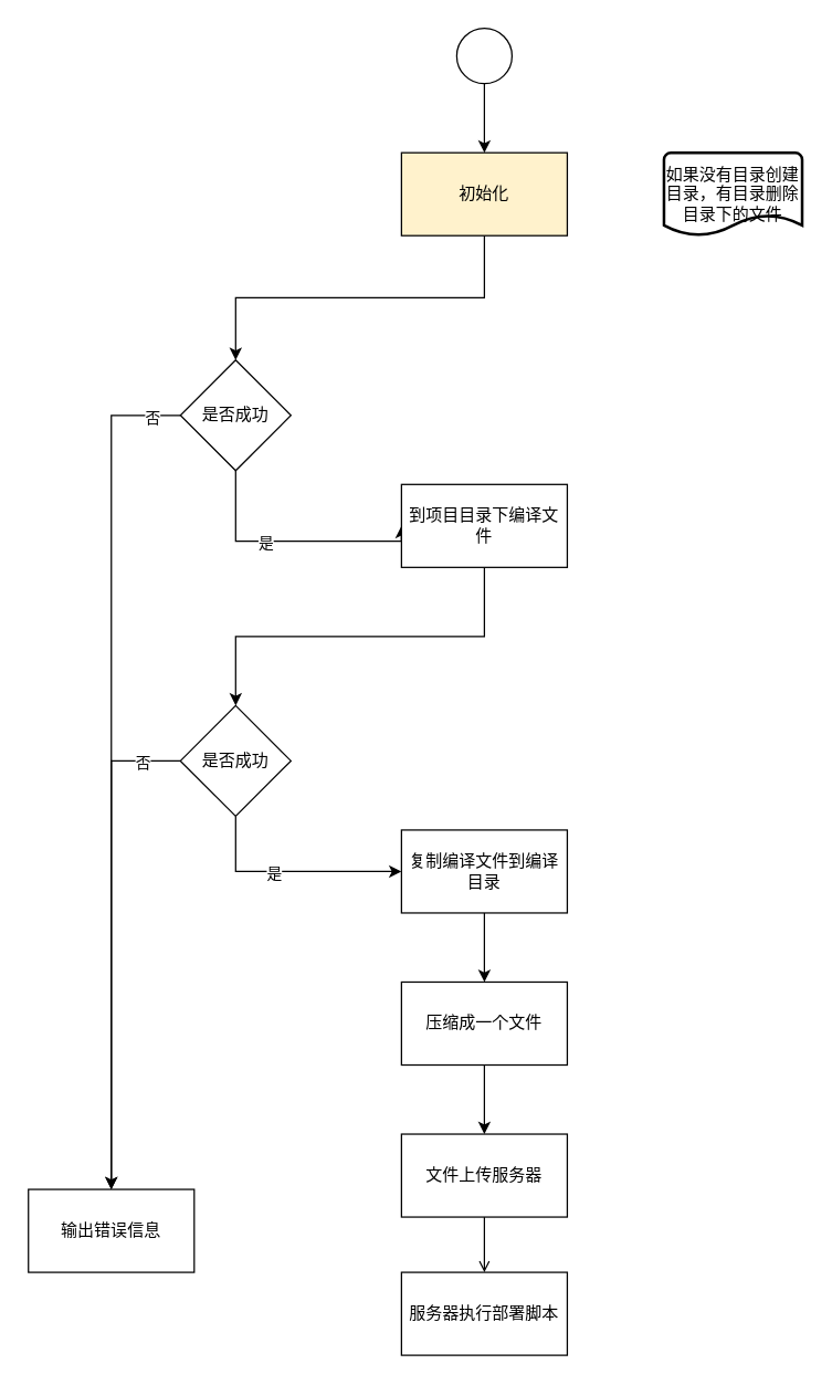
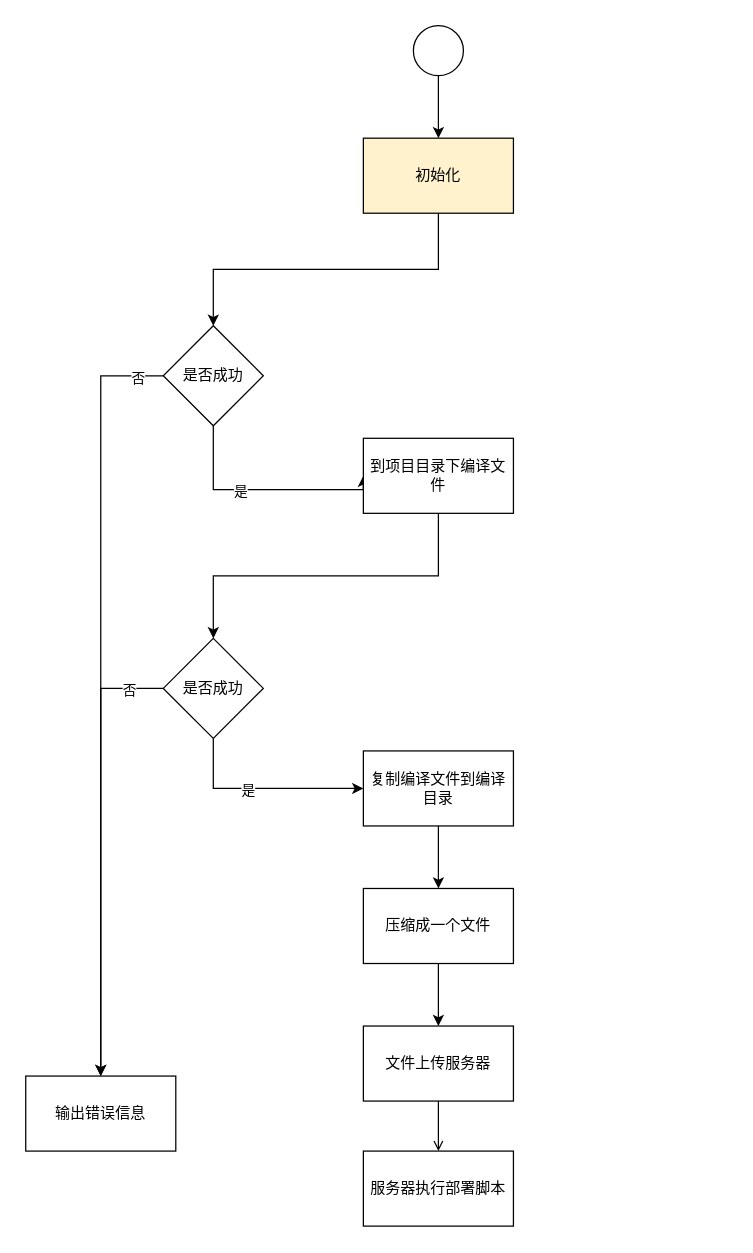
  <mxCell id="0" />
  <mxCell id="1" parent="0" />
  <mxCell id="2" value="" style="edgeStyle=orthogonalEdgeStyle;rounded=0;orthogonalLoop=1;jettySize=auto;html=1;" edge="1" parent="1" source="3" target="5"><mxGeometry relative="1" as="geometry" /></mxCell>
  <mxCell id="3" value="" style="verticalLabelPosition=bottom;verticalAlign=top;html=1;shape=mxgraph.flowchart.on-page_reference;" vertex="1" parent="1"><mxGeometry x="330" y="20" width="40" height="40" as="geometry" /></mxCell>
  <mxCell id="4" value="" style="edgeStyle=orthogonalEdgeStyle;rounded=0;orthogonalLoop=1;jettySize=auto;html=1;exitX=0.5;exitY=1;exitDx=0;exitDy=0;" edge="1" parent="1" source="5" target="10"><mxGeometry relative="1" as="geometry" /></mxCell>
  <mxCell id="5" value="初始化" style="whiteSpace=wrap;html=1;verticalAlign=middle;fillColor=#fff2cc;" vertex="1" parent="1"><mxGeometry x="290" y="110" width="120" height="60" as="geometry" /></mxCell>
  <mxCell id="6" value="" style="edgeStyle=orthogonalEdgeStyle;rounded=0;orthogonalLoop=1;jettySize=auto;html=1;entryX=0;entryY=0.5;entryDx=0;entryDy=0;exitX=0.5;exitY=1;exitDx=0;exitDy=0;" edge="1" parent="1" source="10" target="12"><mxGeometry relative="1" as="geometry"><Array as="points"><mxPoint x="170" y="391" /></Array></mxGeometry></mxCell>
  <mxCell id="7" value="是" style="edgeLabel;html=1;align=center;verticalAlign=middle;resizable=0;points=[];" vertex="1" connectable="0" parent="6"><mxGeometry x="-0.213" y="-1" relative="1" as="geometry"><mxPoint as="offset" /></mxGeometry></mxCell>
  <mxCell id="8" style="edgeStyle=orthogonalEdgeStyle;rounded=0;orthogonalLoop=1;jettySize=auto;html=1;entryX=0.5;entryY=0;entryDx=0;entryDy=0;" edge="1" parent="1" source="10" target="26"><mxGeometry relative="1" as="geometry"><mxPoint x="80" y="860" as="targetPoint" /><Array as="points"><mxPoint x="80" y="300" /></Array></mxGeometry></mxCell>
  <mxCell id="9" value="否" style="edgeLabel;html=1;align=center;verticalAlign=middle;resizable=0;points=[];" vertex="1" connectable="0" parent="8"><mxGeometry x="-0.931" y="1" relative="1" as="geometry"><mxPoint as="offset" /></mxGeometry></mxCell>
  <mxCell id="10" value="是否成功" style="rhombus;whiteSpace=wrap;html=1;" vertex="1" parent="1"><mxGeometry x="130" y="260" width="80" height="80" as="geometry" /></mxCell>
  <mxCell id="11" value="" style="edgeStyle=orthogonalEdgeStyle;rounded=0;orthogonalLoop=1;jettySize=auto;html=1;exitX=0.5;exitY=1;exitDx=0;exitDy=0;" edge="1" parent="1" source="12" target="18"><mxGeometry relative="1" as="geometry" /></mxCell>
  <mxCell id="12" value="到项目目录下编译文件" style="whiteSpace=wrap;html=1;" vertex="1" parent="1"><mxGeometry x="290" y="350" width="120" height="60" as="geometry" /></mxCell>
- <mxCell id="13" value="如果没有目录创建目录，有目录删除目录下的文件" style="strokeWidth=2;html=1;shape=mxgraph.flowchart.document2;whiteSpace=wrap;size=0.25;" vertex="1" parent="1"><mxGeometry x="480" y="110" width="100" height="60" as="geometry" /></mxCell>
  <mxCell id="14" value="" style="edgeStyle=orthogonalEdgeStyle;rounded=0;orthogonalLoop=1;jettySize=auto;html=1;entryX=0;entryY=0.5;entryDx=0;entryDy=0;" edge="1" parent="1" source="18" target="20"><mxGeometry relative="1" as="geometry"><mxPoint x="250" y="610" as="targetPoint" /><Array as="points"><mxPoint x="170" y="630" /></Array></mxGeometry></mxCell>
  <mxCell id="15" value="是" style="edgeLabel;html=1;align=center;verticalAlign=middle;resizable=0;points=[];" vertex="1" connectable="0" parent="14"><mxGeometry x="-0.159" y="-1" relative="1" as="geometry"><mxPoint as="offset" /></mxGeometry></mxCell>
  <mxCell id="16" style="edgeStyle=orthogonalEdgeStyle;rounded=0;orthogonalLoop=1;jettySize=auto;html=1;entryX=0.5;entryY=0;entryDx=0;entryDy=0;" edge="1" parent="1" source="18" target="26"><mxGeometry relative="1" as="geometry"><Array as="points"><mxPoint x="80" y="550" /></Array></mxGeometry></mxCell>
  <mxCell id="17" value="否" style="edgeLabel;html=1;align=center;verticalAlign=middle;resizable=0;points=[];" vertex="1" connectable="0" parent="16"><mxGeometry x="-0.844" y="1" relative="1" as="geometry"><mxPoint as="offset" /></mxGeometry></mxCell>
  <mxCell id="18" value="是否成功" style="rhombus;whiteSpace=wrap;html=1;" vertex="1" parent="1"><mxGeometry x="130" y="510" width="80" height="80" as="geometry" /></mxCell>
  <mxCell id="19" value="" style="edgeStyle=orthogonalEdgeStyle;rounded=0;orthogonalLoop=1;jettySize=auto;html=1;" edge="1" parent="1" source="20" target="22"><mxGeometry relative="1" as="geometry" /></mxCell>
  <mxCell id="20" value="复制编译文件到编译目录" style="whiteSpace=wrap;html=1;" vertex="1" parent="1"><mxGeometry x="290" y="600" width="120" height="60" as="geometry" /></mxCell>
  <mxCell id="21" value="" style="edgeStyle=orthogonalEdgeStyle;rounded=0;orthogonalLoop=1;jettySize=auto;html=1;" edge="1" parent="1" source="22" target="24"><mxGeometry relative="1" as="geometry" /></mxCell>
  <mxCell id="22" value="压缩成一个文件" style="whiteSpace=wrap;html=1;" vertex="1" parent="1"><mxGeometry x="290" y="710" width="120" height="60" as="geometry" /></mxCell>
  <mxCell id="23" value="" style="edgeStyle=orthogonalEdgeStyle;rounded=0;orthogonalLoop=1;jettySize=auto;html=1;endArrow=open;" edge="1" parent="1" source="24" target="25"><mxGeometry relative="1" as="geometry" /></mxCell>
  <mxCell id="24" value="文件上传服务器" style="whiteSpace=wrap;html=1;" vertex="1" parent="1"><mxGeometry x="290" y="820" width="120" height="60" as="geometry" /></mxCell>
  <mxCell id="25" value="服务器执行部署脚本" style="whiteSpace=wrap;html=1;" vertex="1" parent="1"><mxGeometry x="290" y="920" width="120" height="60" as="geometry" /></mxCell>
  <mxCell id="26" value="输出错误信息" style="whiteSpace=wrap;html=1;" vertex="1" parent="1"><mxGeometry x="20" y="860" width="120" height="60" as="geometry" /></mxCell>
